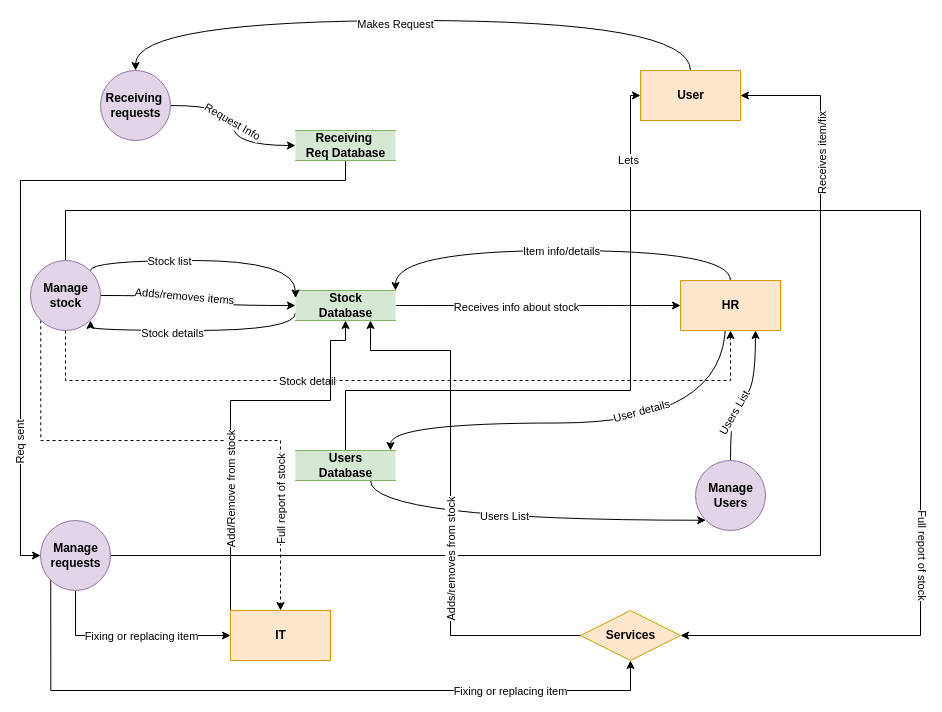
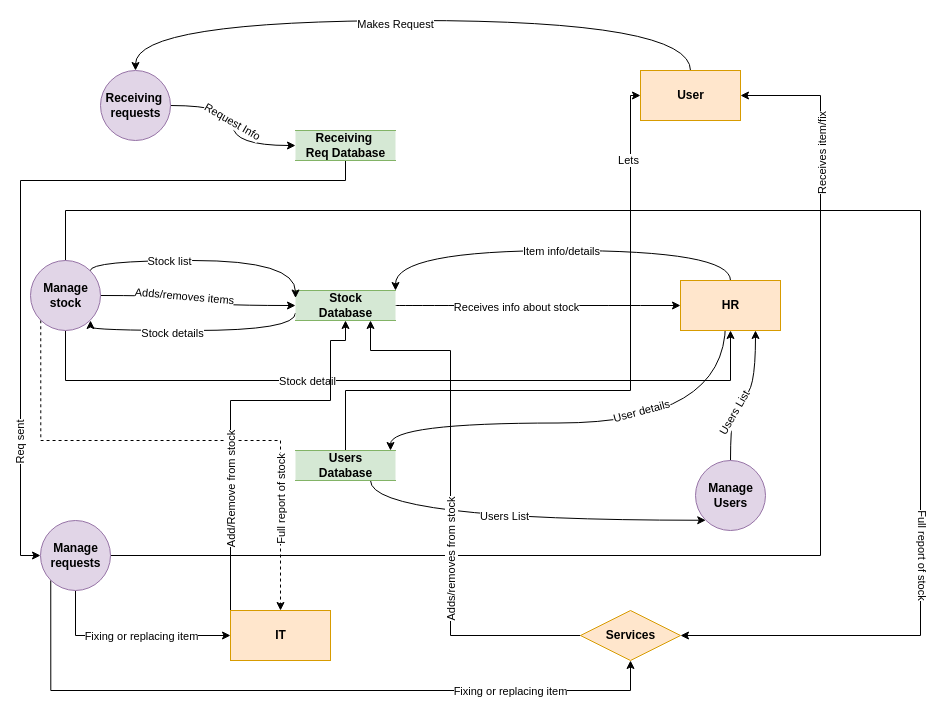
  <mxCell id="0" />
  <mxCell id="1" parent="0" />
  <mxCell id="2" style="edgeStyle=orthogonalEdgeStyle;curved=1;orthogonalLoop=1;jettySize=auto;html=1;exitX=0;exitY=0.75;exitDx=0;exitDy=0;" parent="1" source="6" edge="1"><mxGeometry relative="1" as="geometry"><mxPoint x="90" y="320" as="targetPoint" /><Array as="points"><mxPoint x="295" y="330" /><mxPoint x="90" y="330" /><mxPoint x="90" y="320" /></Array></mxGeometry></mxCell>
  <mxCell id="3" value="Stock details" style="edgeLabel;html=1;align=center;verticalAlign=middle;resizable=0;points=[];" parent="2" vertex="1" connectable="0"><mxGeometry x="0.216" y="2" relative="1" as="geometry"><mxPoint as="offset" /></mxGeometry></mxCell>
  <mxCell id="4" style="edgeStyle=orthogonalEdgeStyle;curved=1;orthogonalLoop=1;jettySize=auto;html=1;entryX=0;entryY=0.5;entryDx=0;entryDy=0;" parent="1" source="6" target="19" edge="1"><mxGeometry relative="1" as="geometry" /></mxCell>
  <mxCell id="5" value="Receives info about stock" style="edgeLabel;html=1;align=center;verticalAlign=middle;resizable=0;points=[];" parent="4" vertex="1" connectable="0"><mxGeometry x="-0.157" y="-1" relative="1" as="geometry"><mxPoint as="offset" /></mxGeometry></mxCell>
  <mxCell id="6" value="&lt;b&gt;Stock&lt;br&gt;Database&lt;/b&gt;" style="html=1;dashed=0;whitespace=wrap;shape=partialRectangle;right=0;left=0;fillColor=#d5e8d4;strokeColor=#82b366;" parent="1" vertex="1"><mxGeometry x="295" y="290" width="100" height="30" as="geometry" /></mxCell>
  <mxCell id="7" style="edgeStyle=orthogonalEdgeStyle;curved=1;orthogonalLoop=1;jettySize=auto;html=1;exitX=0.75;exitY=1;exitDx=0;exitDy=0;entryX=0;entryY=1;entryDx=0;entryDy=0;" parent="1" source="11" target="39" edge="1"><mxGeometry relative="1" as="geometry" /></mxCell>
  <mxCell id="8" value="Users List" style="edgeLabel;html=1;align=center;verticalAlign=middle;resizable=0;points=[];" parent="7" vertex="1" connectable="0"><mxGeometry x="-0.076" y="4" relative="1" as="geometry"><mxPoint as="offset" /></mxGeometry></mxCell>
  <mxCell id="9" style="edgeStyle=orthogonalEdgeStyle;rounded=0;orthogonalLoop=1;jettySize=auto;html=1;" parent="1" source="11" target="33" edge="1"><mxGeometry relative="1" as="geometry"><Array as="points"><mxPoint x="345" y="390" /><mxPoint x="630" y="390" /><mxPoint x="630" y="95" /></Array></mxGeometry></mxCell>
  <mxCell id="10" value="Lets" style="edgeLabel;html=1;align=center;verticalAlign=middle;resizable=0;points=[];" parent="9" vertex="1" connectable="0"><mxGeometry x="0.771" y="3" relative="1" as="geometry"><mxPoint as="offset" /></mxGeometry></mxCell>
  <mxCell id="11" value="&lt;b&gt;Users&lt;br&gt;Database&lt;/b&gt;" style="html=1;dashed=0;whitespace=wrap;shape=partialRectangle;right=0;left=0;fillColor=#d5e8d4;strokeColor=#82b366;" parent="1" vertex="1"><mxGeometry x="295" y="450" width="100" height="30" as="geometry" /></mxCell>
  <mxCell id="12" style="edgeStyle=orthogonalEdgeStyle;rounded=0;orthogonalLoop=1;jettySize=auto;html=1;entryX=0;entryY=0.5;entryDx=0;entryDy=0;" parent="1" source="14" target="46" edge="1"><mxGeometry relative="1" as="geometry"><Array as="points"><mxPoint x="345" y="180" /><mxPoint x="20" y="180" /><mxPoint x="20" y="555" /></Array></mxGeometry></mxCell>
  <mxCell id="13" value="Req sent" style="edgeLabel;html=1;align=center;verticalAlign=middle;resizable=0;points=[];rotation=-90;" parent="12" vertex="1" connectable="0"><mxGeometry x="0.642" y="-1" relative="1" as="geometry"><mxPoint as="offset" /></mxGeometry></mxCell>
  <mxCell id="14" value="&lt;b&gt;Receiving&amp;nbsp;&lt;br&gt;Req Database&lt;/b&gt;" style="html=1;dashed=0;whitespace=wrap;shape=partialRectangle;right=0;left=0;fillColor=#d5e8d4;strokeColor=#82b366;" parent="1" vertex="1"><mxGeometry x="295" y="130" width="100" height="30" as="geometry" /></mxCell>
  <mxCell id="15" style="edgeStyle=orthogonalEdgeStyle;orthogonalLoop=1;jettySize=auto;html=1;entryX=1;entryY=0;entryDx=0;entryDy=0;curved=1;" parent="1" source="19" target="6" edge="1"><mxGeometry relative="1" as="geometry"><Array as="points"><mxPoint x="730" y="250" /><mxPoint x="395" y="250" /></Array></mxGeometry></mxCell>
  <mxCell id="16" value="Item info/details" style="edgeLabel;html=1;align=center;verticalAlign=middle;resizable=0;points=[];" parent="15" vertex="1" connectable="0"><mxGeometry x="0.176" y="-2" relative="1" as="geometry"><mxPoint x="38" y="2" as="offset" /></mxGeometry></mxCell>
  <mxCell id="17" style="edgeStyle=orthogonalEdgeStyle;curved=1;orthogonalLoop=1;jettySize=auto;html=1;entryX=1;entryY=0.25;entryDx=0;entryDy=0;" parent="1" edge="1"><mxGeometry relative="1" as="geometry"><mxPoint x="725" y="322.5" as="sourcePoint" /><mxPoint x="390" y="450" as="targetPoint" /><Array as="points"><mxPoint x="725" y="422.5" /><mxPoint x="390" y="422.5" /></Array></mxGeometry></mxCell>
  <mxCell id="18" value="User details" style="edgeLabel;html=1;align=center;verticalAlign=middle;resizable=0;points=[];rotation=-15;" parent="17" vertex="1" connectable="0"><mxGeometry x="-0.248" y="3" relative="1" as="geometry"><mxPoint x="-11" y="-15" as="offset" /></mxGeometry></mxCell>
  <mxCell id="19" value="&lt;b&gt;HR&lt;/b&gt;" style="html=1;dashed=0;whitespace=wrap;fillColor=#ffe6cc;strokeColor=#d79b00;" parent="1" vertex="1"><mxGeometry x="680" y="280" width="100" height="50" as="geometry" /></mxCell>
  <mxCell id="20" style="edgeStyle=orthogonalEdgeStyle;curved=1;orthogonalLoop=1;jettySize=auto;html=1;entryX=0;entryY=0.25;entryDx=0;entryDy=0;exitX=1;exitY=0;exitDx=0;exitDy=0;" parent="1" source="30" target="6" edge="1"><mxGeometry relative="1" as="geometry"><Array as="points"><mxPoint x="90" y="260" /><mxPoint x="295" y="260" /></Array></mxGeometry></mxCell>
  <mxCell id="21" value="Stock list" style="edgeLabel;html=1;align=center;verticalAlign=middle;resizable=0;points=[];" parent="20" vertex="1" connectable="0"><mxGeometry x="-0.299" y="-5" relative="1" as="geometry"><mxPoint y="-5" as="offset" /></mxGeometry></mxCell>
  <mxCell id="22" style="edgeStyle=orthogonalEdgeStyle;curved=1;orthogonalLoop=1;jettySize=auto;html=1;entryX=0;entryY=0.5;entryDx=0;entryDy=0;" parent="1" source="30" target="6" edge="1"><mxGeometry relative="1" as="geometry" /></mxCell>
  <mxCell id="23" value="Adds/removes items" style="edgeLabel;html=1;align=center;verticalAlign=middle;resizable=0;points=[];rotation=5;" parent="22" vertex="1" connectable="0"><mxGeometry x="-0.177" y="-1" relative="1" as="geometry"><mxPoint y="-1" as="offset" /></mxGeometry></mxCell>
- <mxCell id="24" style="edgeStyle=orthogonalEdgeStyle;rounded=0;orthogonalLoop=1;jettySize=auto;html=1;entryX=0.5;entryY=1;entryDx=0;entryDy=0;dashed=1;" parent="1" source="30" target="19" edge="1"><mxGeometry relative="1" as="geometry"><mxPoint x="65" y="370" as="targetPoint" /><Array as="points"><mxPoint x="65" y="380" /><mxPoint x="730" y="380" /></Array></mxGeometry></mxCell>
+ <mxCell id="24" style="edgeStyle=orthogonalEdgeStyle;rounded=0;orthogonalLoop=1;jettySize=auto;html=1;entryX=0.5;entryY=1;entryDx=0;entryDy=0;" parent="1" source="30" target="19" edge="1"><mxGeometry relative="1" as="geometry"><mxPoint x="65" y="370" as="targetPoint" /><Array as="points"><mxPoint x="65" y="380" /><mxPoint x="730" y="380" /></Array></mxGeometry></mxCell>
  <mxCell id="25" value="Stock detail" style="edgeLabel;html=1;align=center;verticalAlign=middle;resizable=0;points=[];" parent="24" vertex="1" connectable="0"><mxGeometry x="-0.239" relative="1" as="geometry"><mxPoint as="offset" /></mxGeometry></mxCell>
  <mxCell id="26" style="edgeStyle=orthogonalEdgeStyle;rounded=0;orthogonalLoop=1;jettySize=auto;html=1;exitX=0;exitY=1;exitDx=0;exitDy=0;entryX=0.5;entryY=0;entryDx=0;entryDy=0;dashed=1;" parent="1" source="30" target="49" edge="1"><mxGeometry relative="1" as="geometry"><mxPoint x="280" y="550" as="targetPoint" /><Array as="points"><mxPoint x="40" y="440" /><mxPoint x="280" y="440" /></Array></mxGeometry></mxCell>
  <mxCell id="27" value="Full report of stock" style="edgeLabel;html=1;align=center;verticalAlign=middle;resizable=0;points=[];rotation=-90;" parent="26" vertex="1" connectable="0"><mxGeometry x="0.735" y="1" relative="1" as="geometry"><mxPoint x="-1" y="-40" as="offset" /></mxGeometry></mxCell>
  <mxCell id="28" style="edgeStyle=orthogonalEdgeStyle;rounded=0;orthogonalLoop=1;jettySize=auto;html=1;entryX=1;entryY=0.5;entryDx=0;entryDy=0;" parent="1" source="30" target="52" edge="1"><mxGeometry relative="1" as="geometry"><mxPoint x="490" y="320" as="targetPoint" /><Array as="points"><mxPoint x="65" y="210" /><mxPoint x="920" y="210" /><mxPoint x="920" y="635" /></Array></mxGeometry></mxCell>
  <mxCell id="29" value="Full report of stock&lt;br&gt;" style="edgeLabel;html=1;align=center;verticalAlign=middle;resizable=0;points=[];rotation=90;" parent="28" vertex="1" connectable="0"><mxGeometry x="0.594" y="3" relative="1" as="geometry"><mxPoint y="-2" as="offset" /></mxGeometry></mxCell>
  <mxCell id="30" value="&lt;b&gt;Manage&lt;br&gt;stock&lt;br&gt;&lt;/b&gt;" style="shape=ellipse;html=1;dashed=0;whitespace=wrap;aspect=fixed;perimeter=ellipsePerimeter;fillColor=#e1d5e7;strokeColor=#9673a6;" parent="1" vertex="1"><mxGeometry x="30" y="260" width="70" height="70" as="geometry" /></mxCell>
  <mxCell id="31" style="edgeStyle=orthogonalEdgeStyle;curved=1;orthogonalLoop=1;jettySize=auto;html=1;entryX=0.5;entryY=0;entryDx=0;entryDy=0;" parent="1" source="33" target="36" edge="1"><mxGeometry relative="1" as="geometry"><Array as="points"><mxPoint x="690" y="20" /><mxPoint x="135" y="20" /></Array></mxGeometry></mxCell>
  <mxCell id="32" value="Makes Request" style="edgeLabel;html=1;align=center;verticalAlign=middle;resizable=0;points=[];" parent="31" vertex="1" connectable="0"><mxGeometry x="0.056" y="3" relative="1" as="geometry"><mxPoint as="offset" /></mxGeometry></mxCell>
  <mxCell id="33" value="&lt;b&gt;User&lt;/b&gt;" style="html=1;dashed=0;whitespace=wrap;fillColor=#ffe6cc;strokeColor=#d79b00;" parent="1" vertex="1"><mxGeometry x="640" y="70" width="100" height="50" as="geometry" /></mxCell>
  <mxCell id="34" style="edgeStyle=orthogonalEdgeStyle;curved=1;orthogonalLoop=1;jettySize=auto;html=1;entryX=0;entryY=0.5;entryDx=0;entryDy=0;" parent="1" source="36" target="14" edge="1"><mxGeometry relative="1" as="geometry" /></mxCell>
  <mxCell id="35" value="Request Info" style="edgeLabel;html=1;align=center;verticalAlign=middle;resizable=0;points=[];rotation=30;" parent="34" vertex="1" connectable="0"><mxGeometry x="-0.107" y="-1" relative="1" as="geometry"><mxPoint y="4" as="offset" /></mxGeometry></mxCell>
  <mxCell id="36" value="&lt;b&gt;Receiving&amp;nbsp;&lt;br&gt;requests&lt;br&gt;&lt;/b&gt;" style="shape=ellipse;html=1;dashed=0;whitespace=wrap;aspect=fixed;perimeter=ellipsePerimeter;fillColor=#e1d5e7;strokeColor=#9673a6;" parent="1" vertex="1"><mxGeometry x="100" y="70" width="70" height="70" as="geometry" /></mxCell>
  <mxCell id="37" style="edgeStyle=orthogonalEdgeStyle;curved=1;orthogonalLoop=1;jettySize=auto;html=1;entryX=0.75;entryY=1;entryDx=0;entryDy=0;" parent="1" source="39" target="19" edge="1"><mxGeometry relative="1" as="geometry" /></mxCell>
  <mxCell id="38" value="Users List" style="edgeLabel;html=1;align=center;verticalAlign=middle;resizable=0;points=[];rotation=-60;" parent="37" vertex="1" connectable="0"><mxGeometry x="-0.394" y="-3" relative="1" as="geometry"><mxPoint as="offset" /></mxGeometry></mxCell>
  <mxCell id="39" value="&lt;b&gt;Manage&lt;br&gt;Users&lt;br&gt;&lt;/b&gt;" style="shape=ellipse;html=1;dashed=0;whitespace=wrap;aspect=fixed;perimeter=ellipsePerimeter;fillColor=#e1d5e7;strokeColor=#9673a6;" parent="1" vertex="1"><mxGeometry x="695" y="460" width="70" height="70" as="geometry" /></mxCell>
  <mxCell id="40" style="edgeStyle=orthogonalEdgeStyle;rounded=0;orthogonalLoop=1;jettySize=auto;html=1;entryX=1;entryY=0.5;entryDx=0;entryDy=0;" parent="1" source="46" target="33" edge="1"><mxGeometry relative="1" as="geometry"><mxPoint x="640" y="570" as="targetPoint" /><Array as="points"><mxPoint x="820" y="555" /><mxPoint x="820" y="95" /></Array></mxGeometry></mxCell>
  <mxCell id="41" value="Receives item/fix" style="edgeLabel;html=1;align=center;verticalAlign=middle;resizable=0;points=[];rotation=-90;" parent="40" vertex="1" connectable="0"><mxGeometry x="0.778" y="-1" relative="1" as="geometry"><mxPoint as="offset" /></mxGeometry></mxCell>
  <mxCell id="42" style="edgeStyle=orthogonalEdgeStyle;rounded=0;orthogonalLoop=1;jettySize=auto;html=1;entryX=0;entryY=0.5;entryDx=0;entryDy=0;" parent="1" source="46" target="49" edge="1"><mxGeometry relative="1" as="geometry"><Array as="points"><mxPoint x="75" y="635" /></Array></mxGeometry></mxCell>
  <mxCell id="43" value="Fixing or replacing item" style="edgeLabel;html=1;align=center;verticalAlign=middle;resizable=0;points=[];" parent="42" vertex="1" connectable="0"><mxGeometry x="0.032" y="-1" relative="1" as="geometry"><mxPoint x="7" y="-1" as="offset" /></mxGeometry></mxCell>
  <mxCell id="44" style="edgeStyle=orthogonalEdgeStyle;rounded=0;orthogonalLoop=1;jettySize=auto;html=1;exitX=0;exitY=1;exitDx=0;exitDy=0;entryX=0.5;entryY=1;entryDx=0;entryDy=0;" parent="1" source="46" target="52" edge="1"><mxGeometry relative="1" as="geometry"><mxPoint x="50" y="700" as="targetPoint" /><Array as="points"><mxPoint x="50" y="690" /><mxPoint x="630" y="690" /></Array></mxGeometry></mxCell>
  <mxCell id="45" value="Fixing or replacing item" style="edgeLabel;html=1;align=center;verticalAlign=middle;resizable=0;points=[];" parent="44" vertex="1" connectable="0"><mxGeometry x="0.581" y="-4" relative="1" as="geometry"><mxPoint y="-4" as="offset" /></mxGeometry></mxCell>
  <mxCell id="46" value="&lt;b&gt;Manage&lt;br&gt;requests&lt;br&gt;&lt;/b&gt;" style="shape=ellipse;html=1;dashed=0;whitespace=wrap;aspect=fixed;perimeter=ellipsePerimeter;fillColor=#e1d5e7;strokeColor=#9673a6;" parent="1" vertex="1"><mxGeometry x="40" y="520" width="70" height="70" as="geometry" /></mxCell>
  <mxCell id="47" style="edgeStyle=orthogonalEdgeStyle;rounded=0;orthogonalLoop=1;jettySize=auto;html=1;entryX=0.5;entryY=1;entryDx=0;entryDy=0;" parent="1" source="49" target="6" edge="1"><mxGeometry relative="1" as="geometry"><mxPoint x="260" y="420" as="targetPoint" /><Array as="points"><mxPoint x="230" y="400" /><mxPoint x="330" y="400" /><mxPoint x="330" y="340" /><mxPoint x="345" y="340" /></Array></mxGeometry></mxCell>
  <mxCell id="48" value="Add/Remove from stock" style="edgeLabel;html=1;align=center;verticalAlign=middle;resizable=0;points=[];rotation=-90;" parent="47" vertex="1" connectable="0"><mxGeometry x="-0.568" y="-3" relative="1" as="geometry"><mxPoint x="-3" y="-33" as="offset" /></mxGeometry></mxCell>
  <mxCell id="49" value="&lt;b&gt;IT&lt;/b&gt;" style="html=1;dashed=0;whitespace=wrap;fillColor=#ffe6cc;strokeColor=#d79b00;" parent="1" vertex="1"><mxGeometry x="230" y="610" width="100" height="50" as="geometry" /></mxCell>
  <mxCell id="50" style="edgeStyle=orthogonalEdgeStyle;rounded=0;orthogonalLoop=1;jettySize=auto;html=1;entryX=0.75;entryY=1;entryDx=0;entryDy=0;" parent="1" source="52" target="6" edge="1"><mxGeometry relative="1" as="geometry"><Array as="points"><mxPoint x="450" y="635" /><mxPoint x="450" y="350" /><mxPoint x="370" y="350" /></Array></mxGeometry></mxCell>
  <mxCell id="51" value="Adds/removes from stock" style="edgeLabel;html=1;align=center;verticalAlign=middle;resizable=0;points=[];rotation=-90;" parent="50" vertex="1" connectable="0"><mxGeometry x="-0.387" y="-3" relative="1" as="geometry"><mxPoint x="-3" y="-44" as="offset" /></mxGeometry></mxCell>
  <mxCell id="52" value="&lt;b&gt;Services&lt;/b&gt;" style="rhombus;html=1;dashed=0;whitespace=wrap;fillColor=#ffe6cc;strokeColor=#d79b00;" parent="1" vertex="1"><mxGeometry x="580" y="610" width="100" height="50" as="geometry" /></mxCell>
